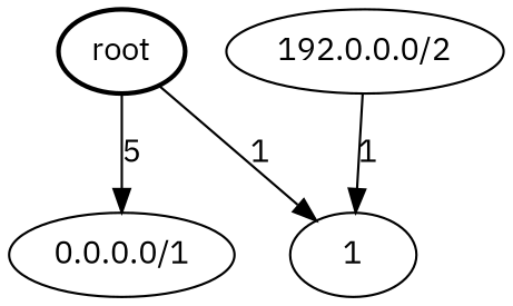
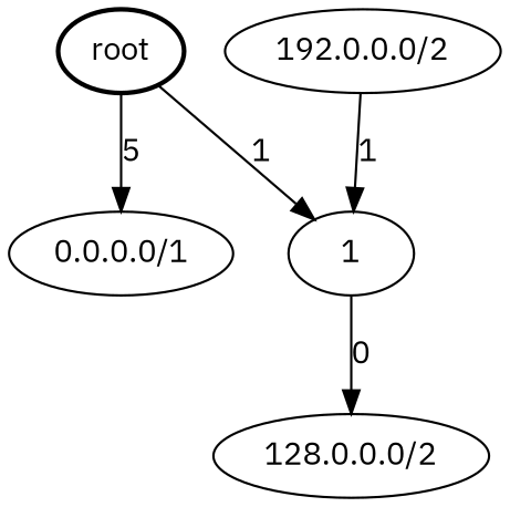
  digraph {
    fontname="IBM Plex Sans"
    node [fontname="IBM Plex Sans"]
    edge [fontname="IBM Plex Sans"]
    root [root=true style=bold]
    n2 [label="0.0.0.0/1"]
    1
+   n4 [label="128.0.0.0/2"]
    n5 [label="192.0.0.0/2"]
    root -> n2 [label=5]
    root -> 1 [label=1 side=R]
+   1 -> n4 [label=0]
    n5 -> 1 [label=1 side=R]
  }
